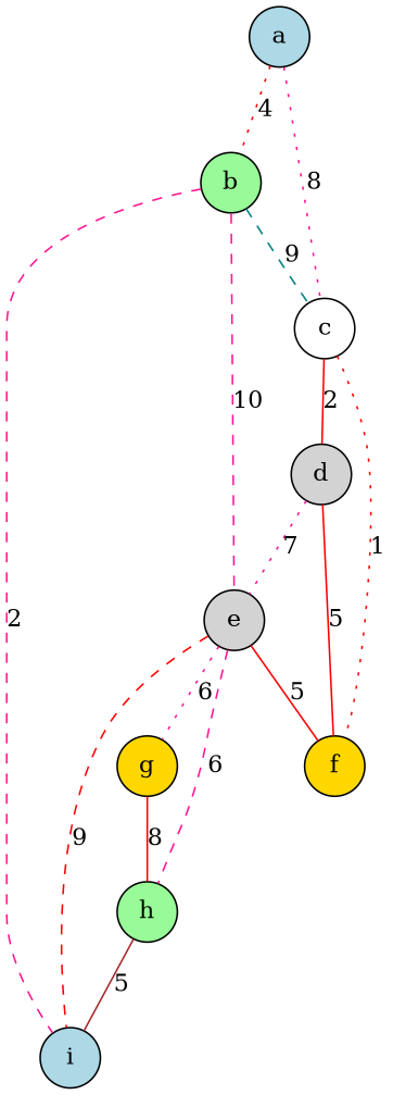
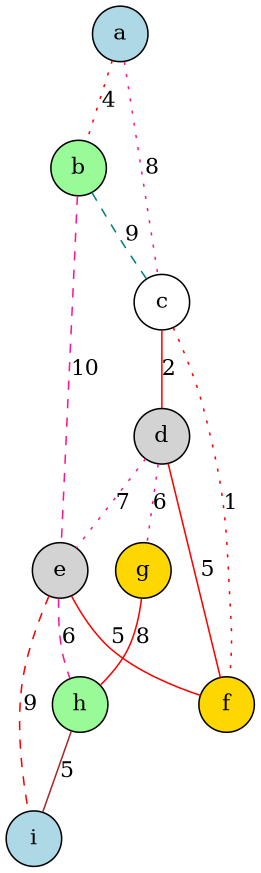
  digraph {
    node [fillcolor=palegreen shape=circle style=filled]
    edge [arrowhead=none color=red style=dashed]
    b
    a [fillcolor=lightblue]
    c [fillcolor=white]
    e [fillcolor=lightgrey]
    i [fillcolor=lightblue]
    d [fillcolor=lightgrey]
    f [fillcolor=gold]
    g [fillcolor=gold]
    h
    b -> c [color=teal label=9]
    b -> e [color=deeppink label=10]
-   b -> i [color=deeppink label=2]
    a -> b [label=4 style=dotted]
    a -> c [color=deeppink label=8 style=dotted]
    c -> d [label=2 style=solid]
    c -> f [label=1 style=dotted]
    e -> i [label=9]
    e -> f [label=5 style=solid]
-   e -> g [color=deeppink label=6 style=dotted]
+   d -> g [color=deeppink label=6 style=dotted]
    e -> h [color=deeppink label=6]
    d -> e [color=deeppink label=7 style=dotted]
    d -> f [label=5 style=solid]
    g -> h [label=8 style=solid]
    h -> i [color=brown label=5 style=solid]
  }
